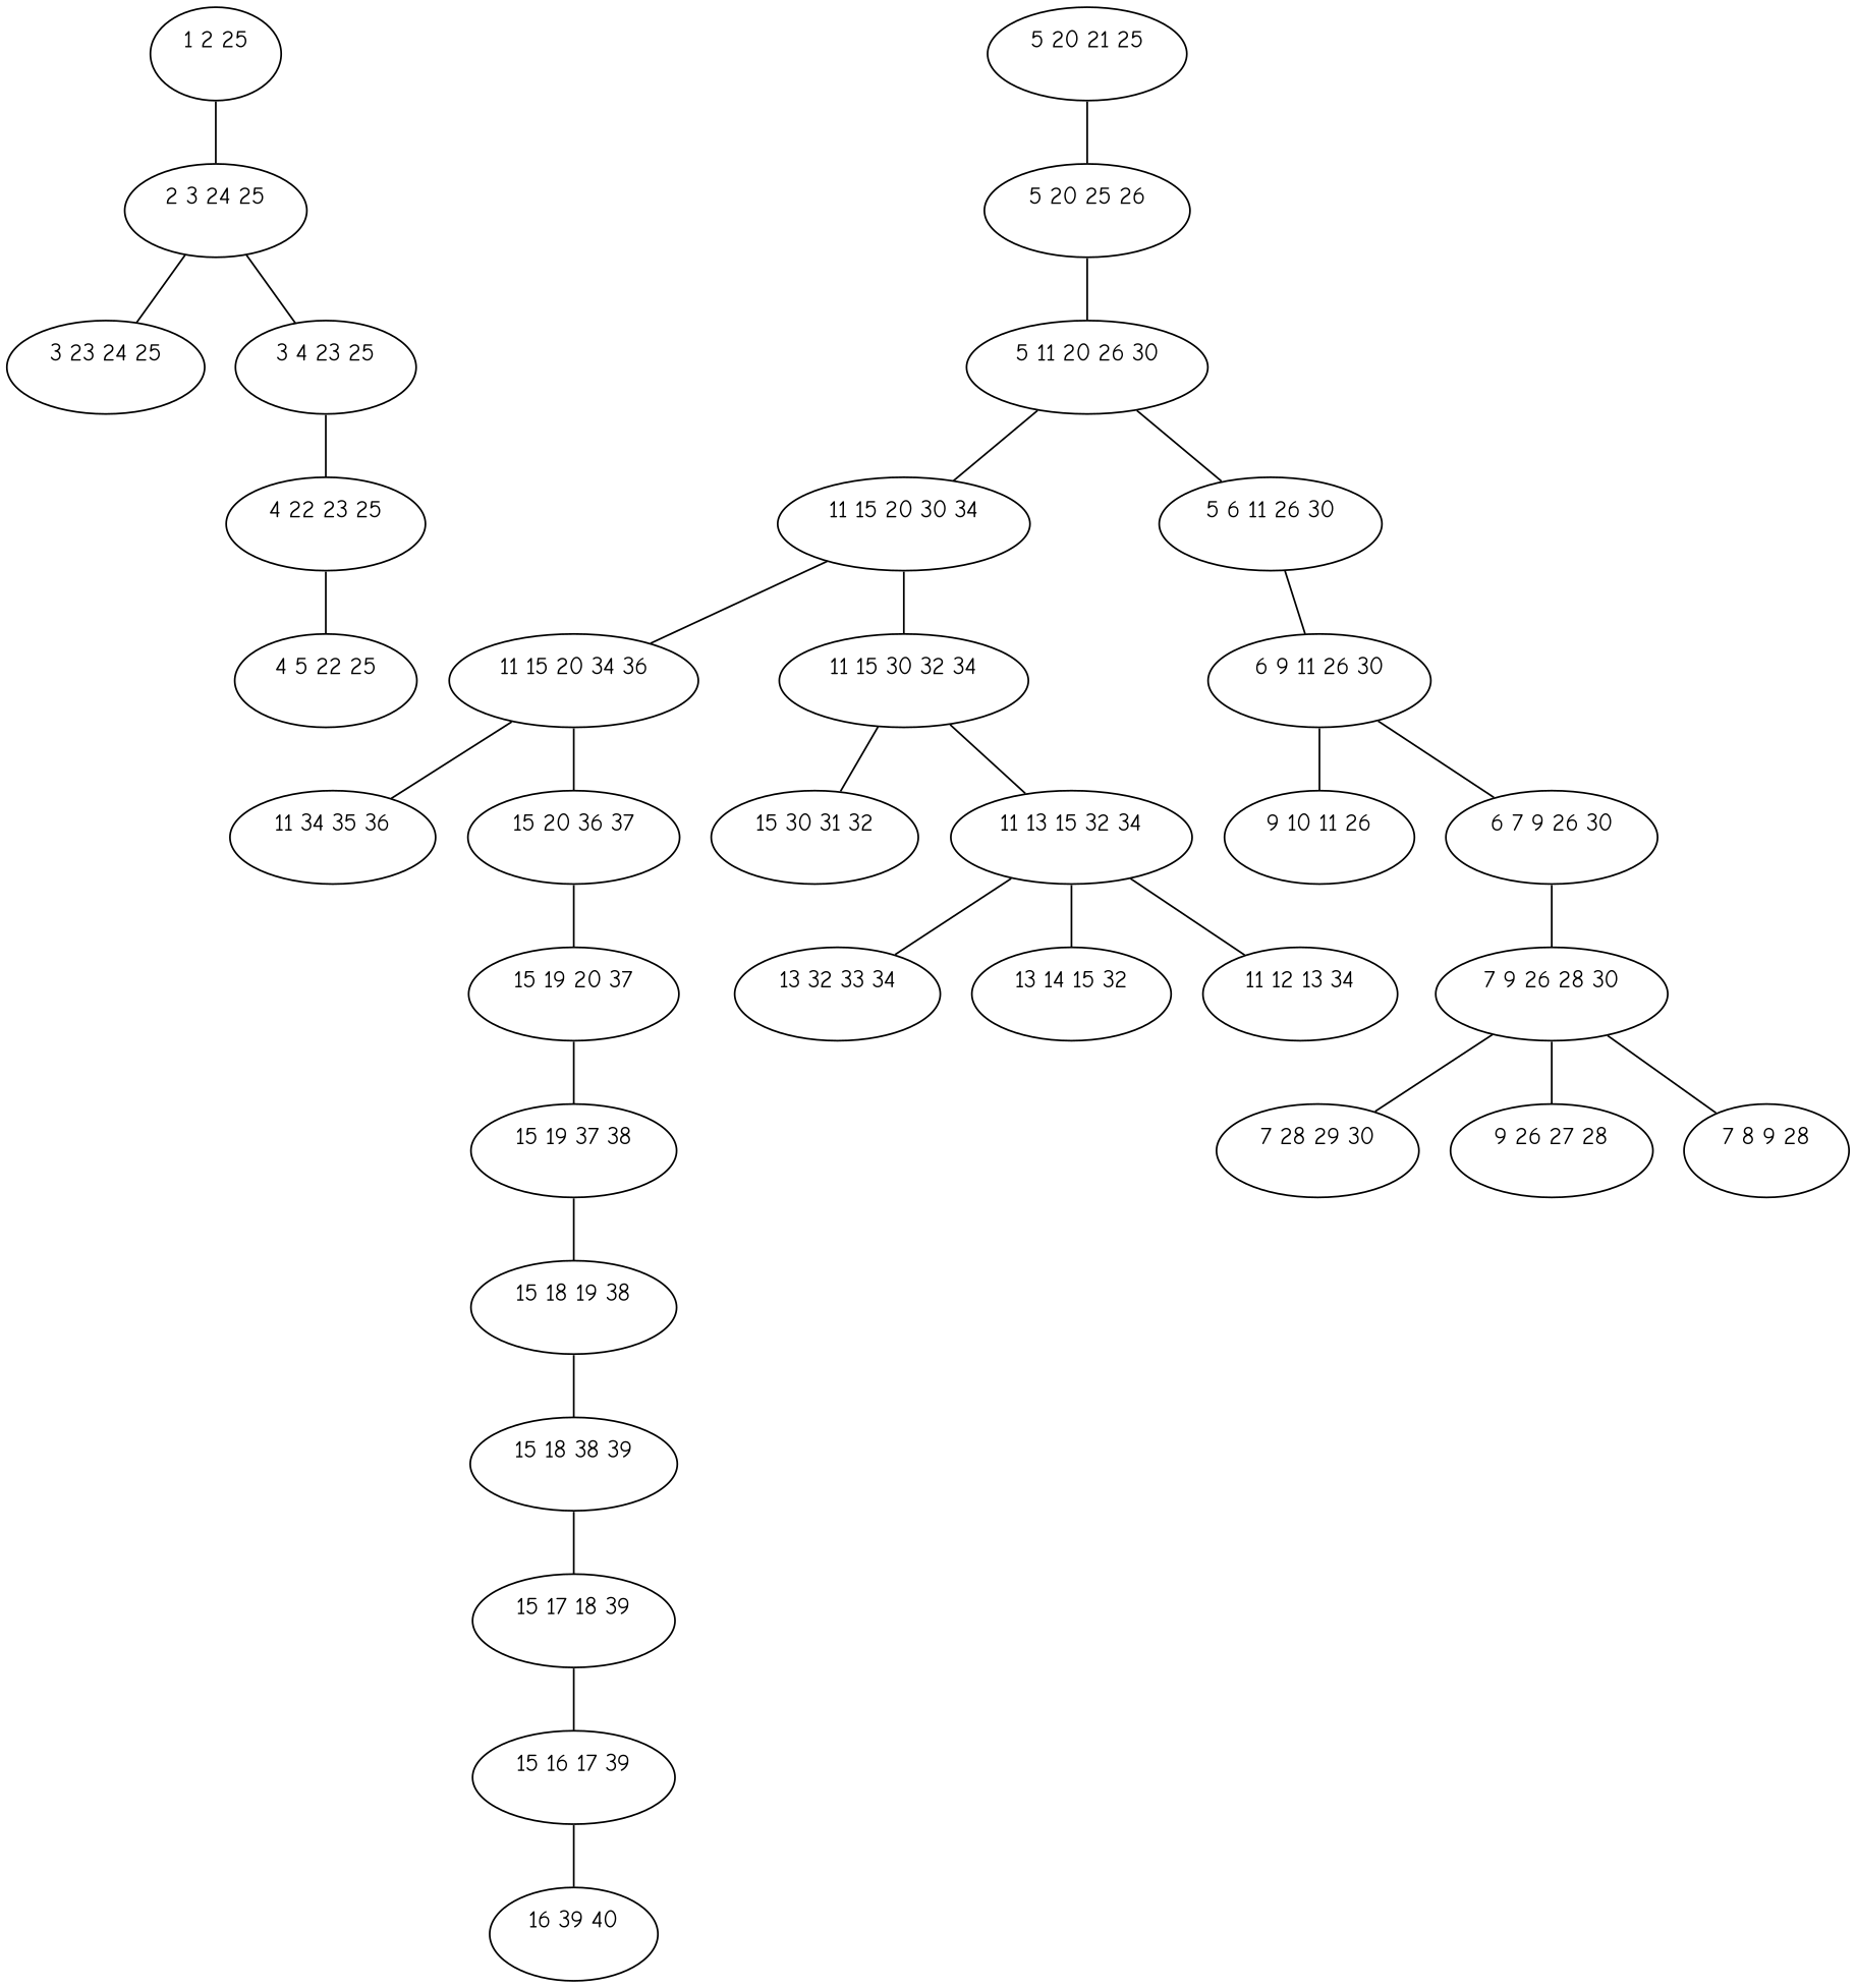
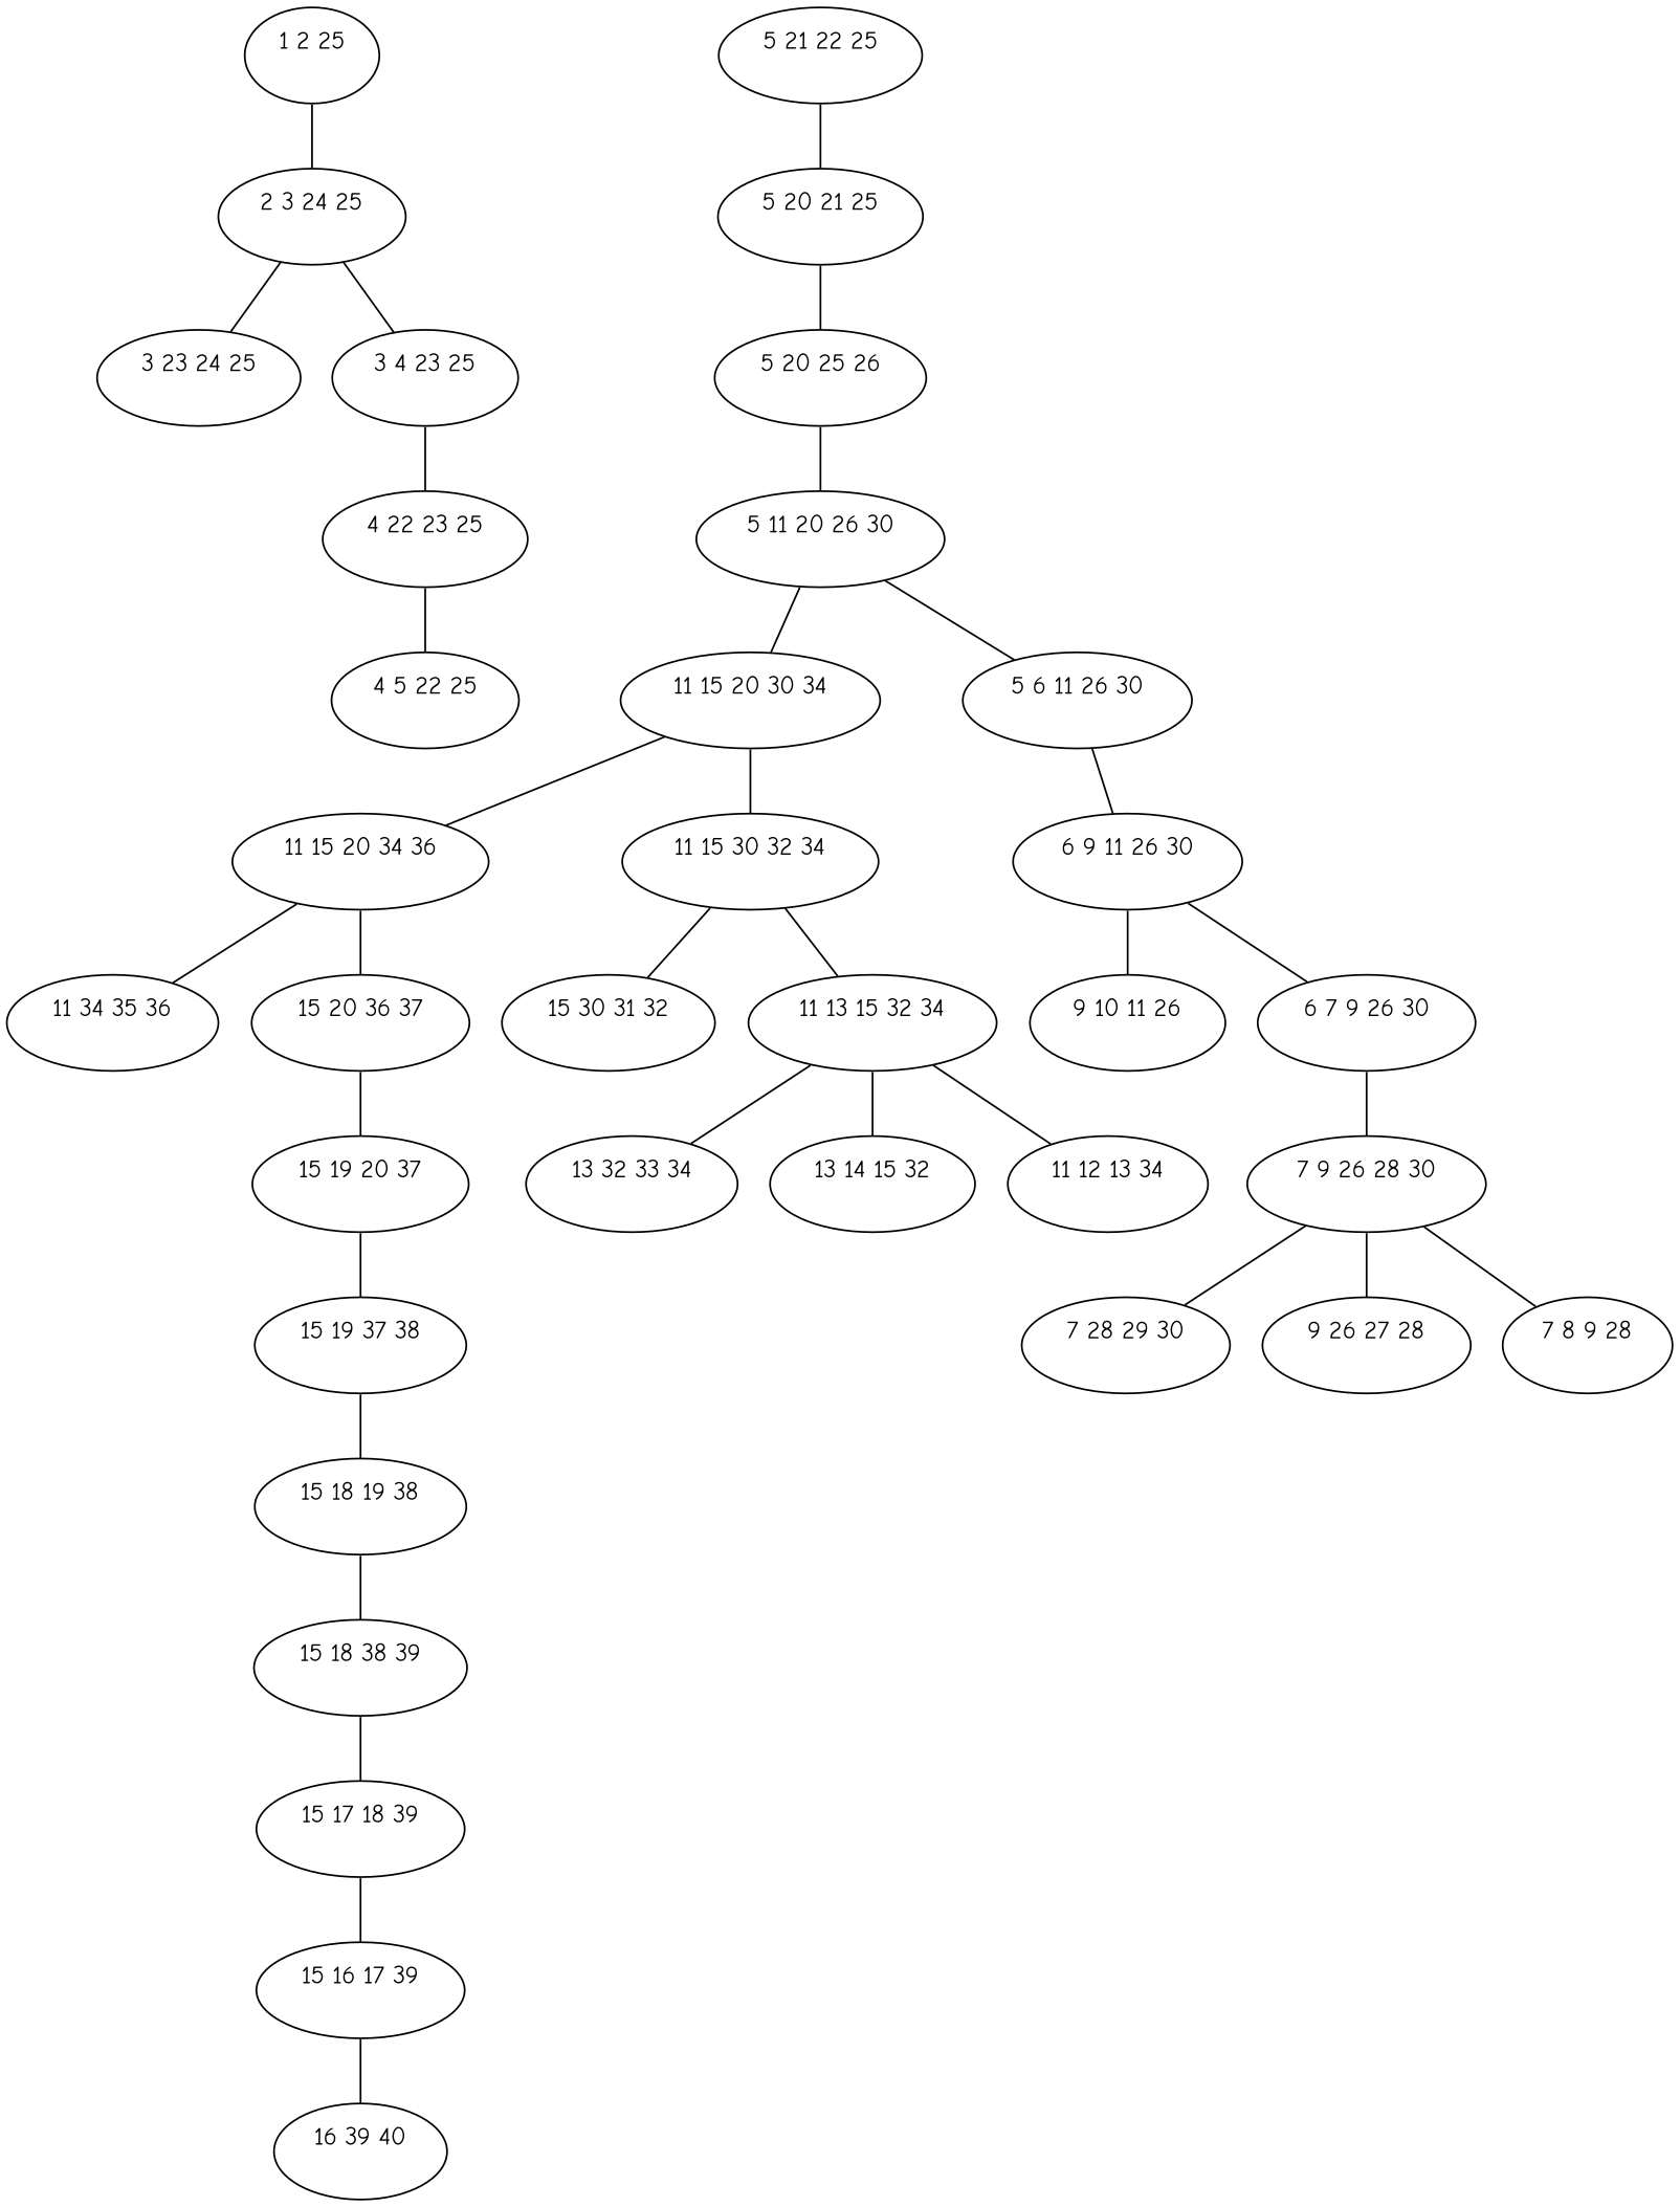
  graph {
    fontname="Comic Neue"
    node [fontname="Comic Neue"]
    edge [fontname="Comic Neue"]
    n1 [label="1 2 25\n "]
    n2 [label="2 3 24 25\n "]
    n3 [label="3 23 24 25\n "]
    n4 [label="3 4 23 25\n "]
    n5 [label="4 22 23 25\n "]
    n6 [label="4 5 22 25\n "]
+   n7 [label="5 21 22 25\n "]
    n8 [label="5 20 21 25\n "]
    n9 [label="5 20 25 26\n "]
    n10 [label="5 11 20 26 30\n "]
    n11 [label="11 15 20 30 34\n "]
    n12 [label="5 6 11 26 30\n "]
    n13 [label="11 15 20 34 36\n "]
    n14 [label="11 15 30 32 34\n "]
    n15 [label="6 9 11 26 30\n "]
    n16 [label="11 34 35 36\n "]
    n17 [label="15 20 36 37\n "]
    n18 [label="15 30 31 32\n "]
    n19 [label="11 13 15 32 34\n "]
    n20 [label="15 19 20 37\n "]
    n21 [label="15 19 37 38\n "]
    n22 [label="15 18 19 38\n "]
    n23 [label="15 18 38 39\n "]
    n24 [label="15 17 18 39\n "]
    n25 [label="15 16 17 39\n "]
    n26 [label="16 39 40\n "]
    n27 [label="13 32 33 34\n "]
    n28 [label="13 14 15 32\n "]
    n29 [label="11 12 13 34\n "]
    n30 [label="9 10 11 26\n "]
    n31 [label="6 7 9 26 30\n "]
    n32 [label="7 9 26 28 30\n "]
    n33 [label="7 28 29 30\n "]
    n34 [label="9 26 27 28\n "]
    n35 [label="7 8 9 28\n "]
    n1 -- n2
    n2 -- n3
    n2 -- n4
    n4 -- n5
    n5 -- n6
+   n7 -- n8
    n8 -- n9
    n9 -- n10
    n10 -- n11
    n10 -- n12
    n11 -- n13
    n11 -- n14
    n12 -- n15
    n13 -- n16
    n13 -- n17
    n14 -- n18
    n14 -- n19
    n15 -- n30
    n15 -- n31
    n17 -- n20
    n19 -- n27
    n19 -- n28
    n19 -- n29
    n20 -- n21
    n21 -- n22
    n22 -- n23
    n23 -- n24
    n24 -- n25
    n25 -- n26
    n31 -- n32
    n32 -- n33
    n32 -- n34
    n32 -- n35
  }
